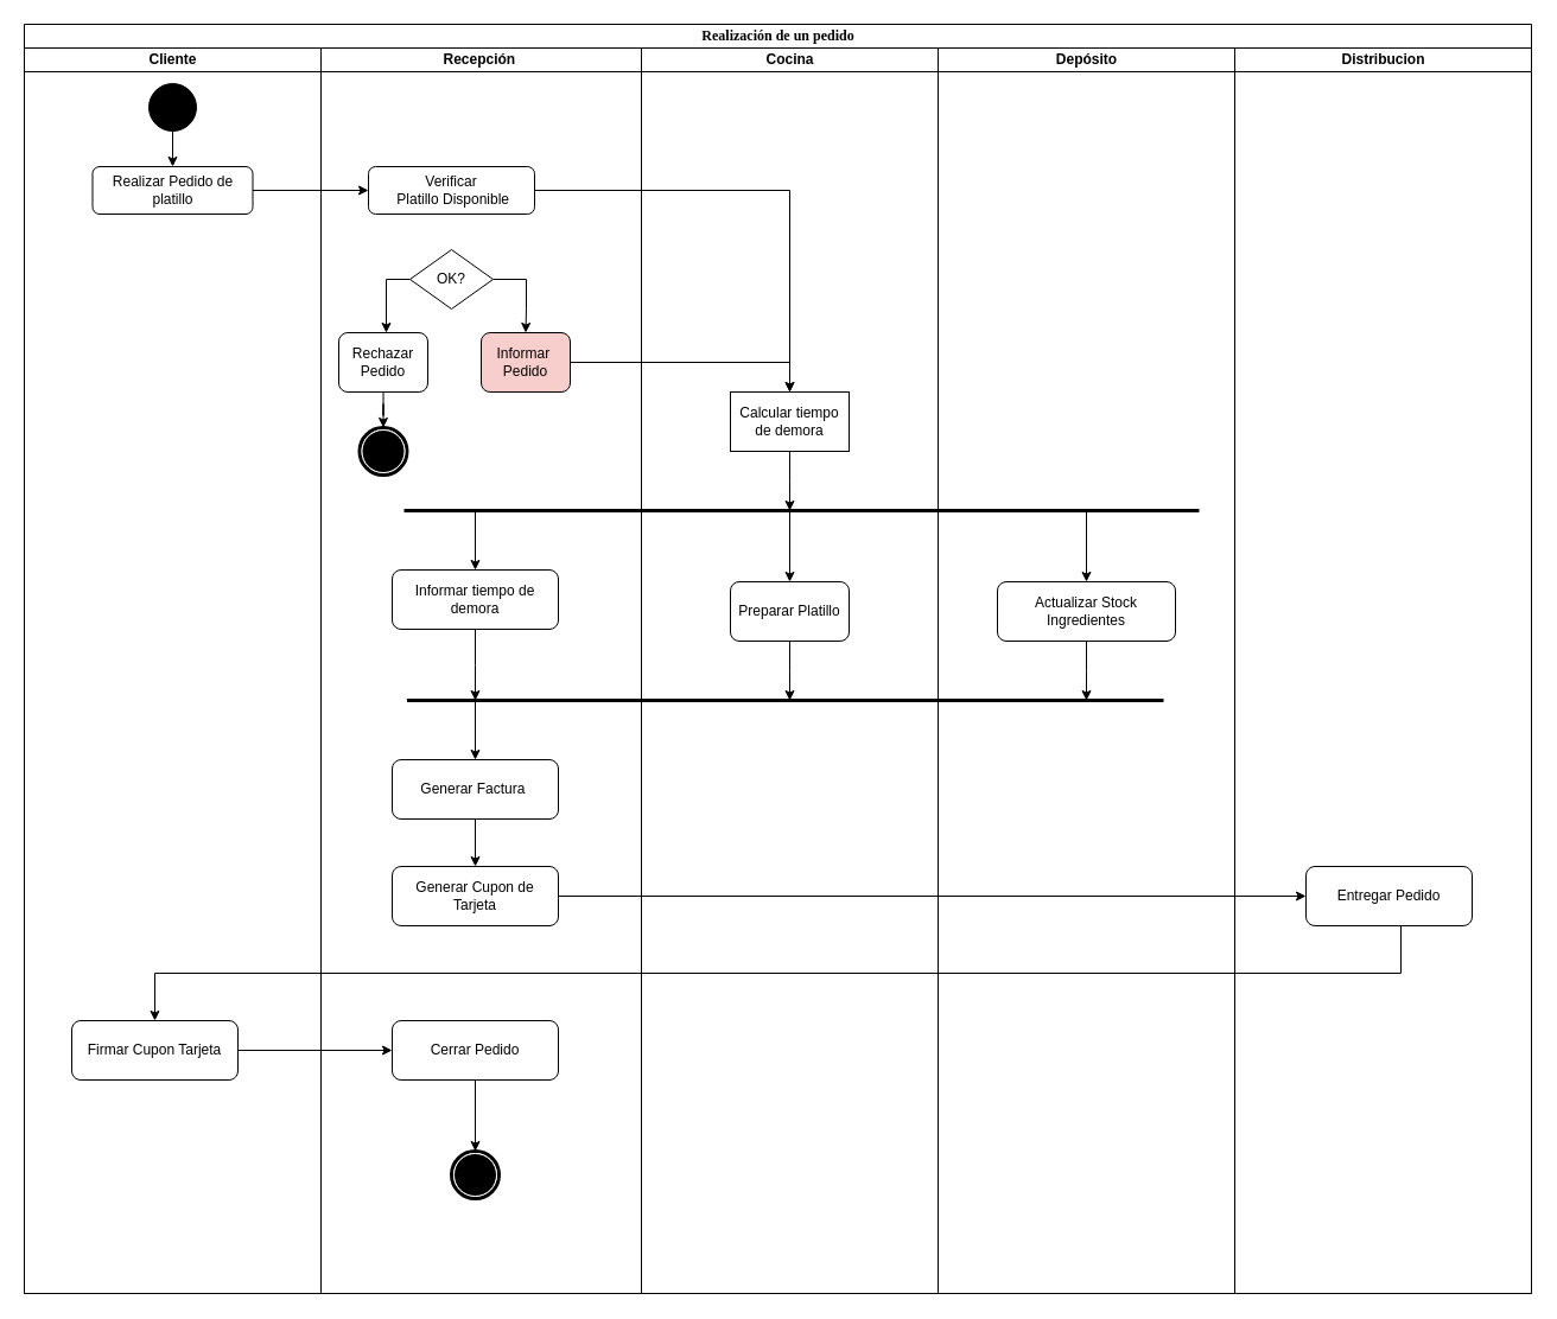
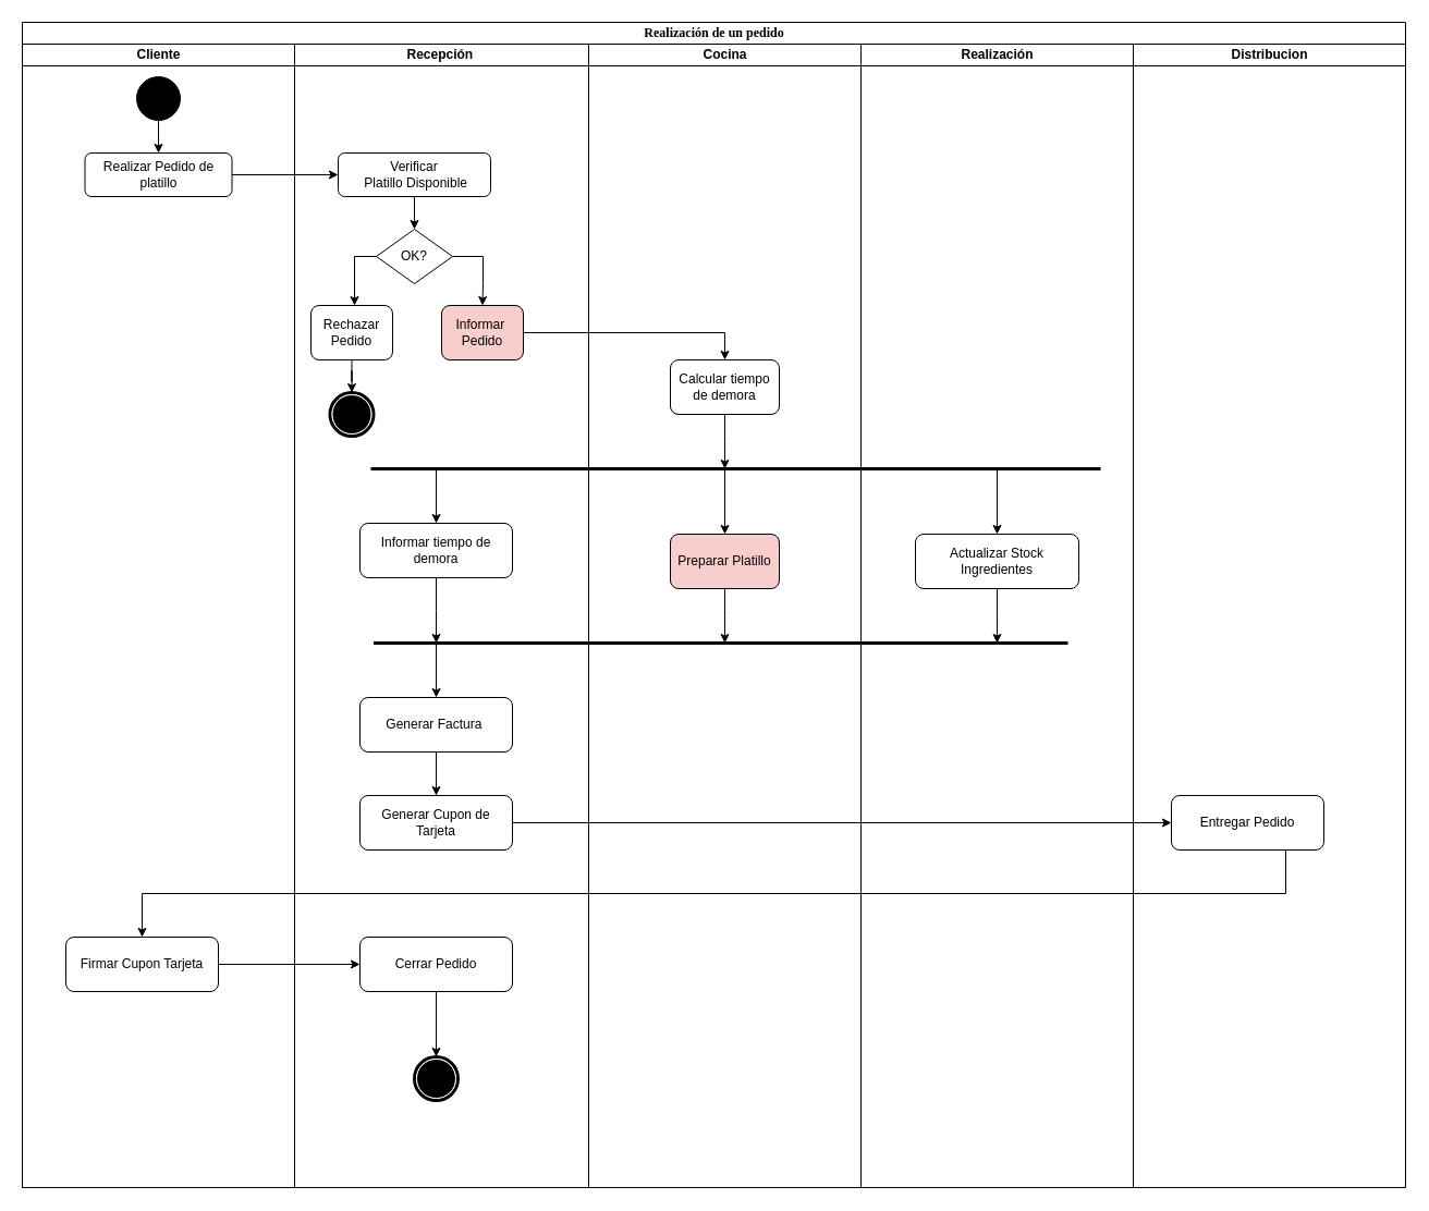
  <mxCell id="0" />
  <mxCell id="1" parent="0" />
  <mxCell id="2" value="Realización de un pedido" style="swimlane;html=1;childLayout=stackLayout;startSize=20;rounded=0;shadow=0;comic=0;labelBackgroundColor=none;strokeWidth=1;fontFamily=Verdana;fontSize=12;align=center;" parent="1" vertex="1"><mxGeometry x="20" y="20" width="1270" height="1070" as="geometry" /></mxCell>
  <mxCell id="3" value="Cliente" style="swimlane;html=1;startSize=20;" parent="2" vertex="1"><mxGeometry y="20" width="250" height="1050" as="geometry" /></mxCell>
  <mxCell id="4" style="edgeStyle=orthogonalEdgeStyle;rounded=0;orthogonalLoop=1;jettySize=auto;html=1;" edge="1" parent="3" source="6" target="7"><mxGeometry relative="1" as="geometry" /></mxCell>
  <mxCell id="5" value="Firmar Cupon Tarjeta" style="rounded=1;whiteSpace=wrap;html=1;" vertex="1" parent="3"><mxGeometry x="40" y="820" width="140" height="50" as="geometry" /></mxCell>
  <mxCell id="6" value="" style="ellipse;whiteSpace=wrap;html=1;rounded=0;shadow=0;comic=0;labelBackgroundColor=none;strokeWidth=1;fillColor=#000000;fontFamily=Verdana;fontSize=12;align=center;" vertex="1" parent="3"><mxGeometry x="105" y="30" width="40" height="40" as="geometry" /></mxCell>
  <mxCell id="7" value="Realizar Pedido de platillo" style="rounded=1;whiteSpace=wrap;html=1;" vertex="1" parent="3"><mxGeometry x="57.5" y="100" width="135" height="40" as="geometry" /></mxCell>
  <mxCell id="8" value="Recepción&amp;nbsp;" style="swimlane;html=1;startSize=20;" parent="2" vertex="1"><mxGeometry x="250" y="20" width="270" height="1050" as="geometry" /></mxCell>
  <mxCell id="9" value="" style="shape=mxgraph.bpmn.shape;html=1;verticalLabelPosition=bottom;labelBackgroundColor=#ffffff;verticalAlign=top;perimeter=ellipsePerimeter;outline=end;symbol=terminate;rounded=0;shadow=0;comic=0;strokeWidth=1;fontFamily=Verdana;fontSize=12;align=center;" vertex="1" parent="8"><mxGeometry x="32.5" y="320" width="40" height="40" as="geometry" /></mxCell>
  <mxCell id="10" style="edgeStyle=orthogonalEdgeStyle;rounded=0;orthogonalLoop=1;jettySize=auto;html=1;entryX=0.5;entryY=0;entryDx=0;entryDy=0;" edge="1" parent="8" source="11" target="9"><mxGeometry relative="1" as="geometry" /></mxCell>
  <mxCell id="11" value="Rechazar Pedido" style="rounded=1;whiteSpace=wrap;html=1;" vertex="1" parent="8"><mxGeometry x="15" y="240" width="75" height="50" as="geometry" /></mxCell>
  <mxCell id="12" style="edgeStyle=orthogonalEdgeStyle;rounded=0;orthogonalLoop=1;jettySize=auto;html=1;" edge="1" parent="8" source="15"><mxGeometry relative="1" as="geometry"><mxPoint x="55" y="240" as="targetPoint" /><Array as="points"><mxPoint x="55" y="195" /><mxPoint x="55" y="240" /></Array></mxGeometry></mxCell>
  <mxCell id="13" value="&lt;br&gt;" style="edgeLabel;html=1;align=center;verticalAlign=middle;resizable=0;points=[];" vertex="1" connectable="0" parent="12"><mxGeometry x="-0.434" y="4" relative="1" as="geometry"><mxPoint as="offset" /></mxGeometry></mxCell>
  <mxCell id="14" style="edgeStyle=orthogonalEdgeStyle;rounded=0;orthogonalLoop=1;jettySize=auto;html=1;entryX=0.5;entryY=0;entryDx=0;entryDy=0;" edge="1" parent="8" source="15" target="25"><mxGeometry relative="1" as="geometry"><Array as="points"><mxPoint x="173" y="195" /><mxPoint x="173" y="220" /></Array></mxGeometry></mxCell>
  <mxCell id="15" value="OK?" style="rhombus;whiteSpace=wrap;html=1;" vertex="1" parent="8"><mxGeometry x="75" y="170" width="70" height="50" as="geometry" /></mxCell>
- <mxCell id="16" style="edgeStyle=orthogonalEdgeStyle;rounded=0;orthogonalLoop=1;jettySize=auto;html=1;" edge="1" parent="8" source="17" target="28"><mxGeometry relative="1" as="geometry" /></mxCell>
+ <mxCell id="16" style="edgeStyle=orthogonalEdgeStyle;rounded=0;orthogonalLoop=1;jettySize=auto;html=1;" edge="1" parent="8" source="17" target="15"><mxGeometry relative="1" as="geometry" /></mxCell>
  <mxCell id="17" value="Verificar&lt;br&gt;&amp;nbsp;Platillo Disponible" style="rounded=1;whiteSpace=wrap;html=1;" vertex="1" parent="8"><mxGeometry x="40" y="100" width="140" height="40" as="geometry" /></mxCell>
  <mxCell id="18" style="edgeStyle=orthogonalEdgeStyle;rounded=0;orthogonalLoop=1;jettySize=auto;html=1;entryX=0.5;entryY=0;entryDx=0;entryDy=0;startArrow=none;startFill=0;endArrow=classic;endFill=1;strokeWidth=1;" edge="1" parent="8" source="21" target="22"><mxGeometry relative="1" as="geometry" /></mxCell>
  <mxCell id="19" style="edgeStyle=orthogonalEdgeStyle;rounded=0;orthogonalLoop=1;jettySize=auto;html=1;startArrow=none;startFill=0;endArrow=classic;endFill=1;strokeWidth=1;" edge="1" parent="8" source="20" target="24"><mxGeometry relative="1" as="geometry" /></mxCell>
  <mxCell id="20" value="Cerrar Pedido" style="rounded=1;whiteSpace=wrap;html=1;" vertex="1" parent="8"><mxGeometry x="60" y="820" width="140" height="50" as="geometry" /></mxCell>
  <mxCell id="21" value="Generar Factura&amp;nbsp;" style="rounded=1;whiteSpace=wrap;html=1;" vertex="1" parent="8"><mxGeometry x="60" y="600" width="140" height="50" as="geometry" /></mxCell>
  <mxCell id="22" value="Generar Cupon de Tarjeta" style="rounded=1;whiteSpace=wrap;html=1;" vertex="1" parent="8"><mxGeometry x="60" y="690" width="140" height="50" as="geometry" /></mxCell>
  <mxCell id="23" value="Informar tiempo de demora" style="rounded=1;whiteSpace=wrap;html=1;" vertex="1" parent="8"><mxGeometry x="60" y="440" width="140" height="50" as="geometry" /></mxCell>
  <mxCell id="24" value="" style="shape=mxgraph.bpmn.shape;html=1;verticalLabelPosition=bottom;labelBackgroundColor=#ffffff;verticalAlign=top;perimeter=ellipsePerimeter;outline=end;symbol=terminate;rounded=0;shadow=0;comic=0;strokeWidth=1;fontFamily=Verdana;fontSize=12;align=center;" parent="8" vertex="1"><mxGeometry x="110" y="930" width="40" height="40" as="geometry" /></mxCell>
  <mxCell id="25" value="Informar&amp;nbsp;&lt;br&gt;Pedido" style="rounded=1;whiteSpace=wrap;html=1;fillColor=#f8cecc;" vertex="1" parent="8"><mxGeometry x="135" y="240" width="75" height="50" as="geometry" /></mxCell>
  <mxCell id="26" value="" style="endArrow=none;html=1;strokeWidth=3;" edge="1" parent="8"><mxGeometry width="50" height="50" relative="1" as="geometry"><mxPoint x="72.5" y="550" as="sourcePoint" /><mxPoint x="710" y="550" as="targetPoint" /></mxGeometry></mxCell>
  <mxCell id="27" value="Cocina" style="swimlane;html=1;startSize=20;" parent="2" vertex="1"><mxGeometry x="520" y="20" width="250" height="1050" as="geometry" /></mxCell>
- <mxCell id="28" value="Calcular tiempo de demora" style="whiteSpace=wrap;html=1;rounded=0;" vertex="1" parent="27"><mxGeometry x="75" y="290" width="100" height="50" as="geometry" /></mxCell>
+ <mxCell id="28" value="Calcular tiempo de demora" style="rounded=1;whiteSpace=wrap;html=1;" vertex="1" parent="27"><mxGeometry x="75" y="290" width="100" height="50" as="geometry" /></mxCell>
  <mxCell id="29" value="" style="endArrow=none;html=1;strokeWidth=3;" edge="1" parent="27"><mxGeometry width="50" height="50" relative="1" as="geometry"><mxPoint x="-200" y="390" as="sourcePoint" /><mxPoint x="470" y="390" as="targetPoint" /></mxGeometry></mxCell>
- <mxCell id="30" value="Preparar Platillo" style="rounded=1;whiteSpace=wrap;html=1;" vertex="1" parent="27"><mxGeometry x="75" y="450" width="100" height="50" as="geometry" /></mxCell>
- <mxCell id="31" value="Depósito" style="swimlane;html=1;startSize=20;" vertex="1" parent="2"><mxGeometry x="770" y="20" width="250" height="1050" as="geometry" /></mxCell>
+ <mxCell id="30" value="Preparar Platillo" style="rounded=1;whiteSpace=wrap;html=1;fillColor=#f8cecc;" vertex="1" parent="27"><mxGeometry x="75" y="450" width="100" height="50" as="geometry" /></mxCell>
+ <mxCell id="31" value="Realización" style="swimlane;html=1;startSize=20;" vertex="1" parent="2"><mxGeometry x="770" y="20" width="250" height="1050" as="geometry" /></mxCell>
  <mxCell id="32" value="Actualizar Stock Ingredientes" style="rounded=1;whiteSpace=wrap;html=1;" vertex="1" parent="31"><mxGeometry x="50" y="450" width="150" height="50" as="geometry" /></mxCell>
  <mxCell id="33" value="" style="endArrow=classic;html=1;exitX=1;exitY=0.5;exitDx=0;exitDy=0;entryX=0;entryY=0.5;entryDx=0;entryDy=0;" edge="1" parent="2" source="7" target="17"><mxGeometry width="50" height="50" relative="1" as="geometry"><mxPoint x="310" y="310" as="sourcePoint" /><mxPoint x="360" y="260" as="targetPoint" /></mxGeometry></mxCell>
  <mxCell id="34" value="Distribucion" style="swimlane;html=1;startSize=20;" vertex="1" parent="2"><mxGeometry x="1020" y="20" width="250" height="1050" as="geometry" /></mxCell>
- <mxCell id="35" value="Entregar Pedido" style="rounded=1;whiteSpace=wrap;html=1;" vertex="1" parent="34"><mxGeometry x="60" y="690" width="140" height="50" as="geometry" /></mxCell>
+ <mxCell id="35" value="Entregar Pedido" style="rounded=1;whiteSpace=wrap;html=1;" vertex="1" parent="34"><mxGeometry x="35" y="690" width="140" height="50" as="geometry" /></mxCell>
  <mxCell id="36" style="edgeStyle=orthogonalEdgeStyle;rounded=0;orthogonalLoop=1;jettySize=auto;html=1;startArrow=none;startFill=0;endArrow=classic;endFill=1;strokeWidth=1;entryX=0.5;entryY=0;entryDx=0;entryDy=0;" edge="1" parent="2" source="25" target="28"><mxGeometry relative="1" as="geometry"><mxPoint x="650" y="320" as="targetPoint" /></mxGeometry></mxCell>
  <mxCell id="37" style="edgeStyle=orthogonalEdgeStyle;rounded=0;orthogonalLoop=1;jettySize=auto;html=1;entryX=0;entryY=0.5;entryDx=0;entryDy=0;startArrow=none;startFill=0;endArrow=classic;endFill=1;strokeWidth=1;" edge="1" parent="2" source="22" target="35"><mxGeometry relative="1" as="geometry" /></mxCell>
  <mxCell id="38" style="edgeStyle=orthogonalEdgeStyle;rounded=0;orthogonalLoop=1;jettySize=auto;html=1;entryX=0.5;entryY=0;entryDx=0;entryDy=0;startArrow=none;startFill=0;endArrow=classic;endFill=1;strokeWidth=1;" edge="1" parent="2" source="35" target="5"><mxGeometry relative="1" as="geometry"><Array as="points"><mxPoint x="1160" y="800" /><mxPoint x="110" y="800" /></Array></mxGeometry></mxCell>
  <mxCell id="39" style="edgeStyle=orthogonalEdgeStyle;rounded=0;orthogonalLoop=1;jettySize=auto;html=1;entryX=0;entryY=0.5;entryDx=0;entryDy=0;startArrow=none;startFill=0;endArrow=classic;endFill=1;strokeWidth=1;" edge="1" parent="2" source="5" target="20"><mxGeometry relative="1" as="geometry" /></mxCell>
  <mxCell id="40" style="edgeStyle=orthogonalEdgeStyle;rounded=0;orthogonalLoop=1;jettySize=auto;html=1;startArrow=none;startFill=0;endArrow=classic;endFill=1;strokeWidth=1;" edge="1" parent="1" source="28"><mxGeometry relative="1" as="geometry"><mxPoint x="665" y="430" as="targetPoint" /></mxGeometry></mxCell>
  <mxCell id="41" style="edgeStyle=orthogonalEdgeStyle;rounded=0;orthogonalLoop=1;jettySize=auto;html=1;startArrow=none;startFill=0;endArrow=classic;endFill=1;strokeWidth=1;entryX=0.5;entryY=0;entryDx=0;entryDy=0;" edge="1" parent="1" target="30"><mxGeometry relative="1" as="geometry"><mxPoint x="675" y="440" as="targetPoint" /><mxPoint x="660" y="430" as="sourcePoint" /><Array as="points"><mxPoint x="665" y="430" /></Array></mxGeometry></mxCell>
  <mxCell id="42" style="edgeStyle=orthogonalEdgeStyle;rounded=0;orthogonalLoop=1;jettySize=auto;html=1;startArrow=classic;startFill=1;endArrow=none;endFill=0;strokeWidth=1;" edge="1" parent="1" source="23"><mxGeometry relative="1" as="geometry"><mxPoint x="400" y="430" as="targetPoint" /></mxGeometry></mxCell>
  <mxCell id="43" style="edgeStyle=orthogonalEdgeStyle;rounded=0;orthogonalLoop=1;jettySize=auto;html=1;startArrow=classic;startFill=1;endArrow=none;endFill=0;strokeWidth=1;" edge="1" parent="1" source="32"><mxGeometry relative="1" as="geometry"><mxPoint x="915" y="430" as="targetPoint" /></mxGeometry></mxCell>
  <mxCell id="44" style="edgeStyle=orthogonalEdgeStyle;rounded=0;orthogonalLoop=1;jettySize=auto;html=1;startArrow=none;startFill=0;endArrow=classic;endFill=1;strokeWidth=1;" edge="1" parent="1" source="30"><mxGeometry relative="1" as="geometry"><mxPoint x="665" y="590" as="targetPoint" /></mxGeometry></mxCell>
  <mxCell id="45" style="edgeStyle=orthogonalEdgeStyle;rounded=0;orthogonalLoop=1;jettySize=auto;html=1;startArrow=none;startFill=0;endArrow=classic;endFill=1;strokeWidth=1;" edge="1" parent="1" source="23"><mxGeometry relative="1" as="geometry"><mxPoint x="400" y="590" as="targetPoint" /></mxGeometry></mxCell>
  <mxCell id="46" style="edgeStyle=orthogonalEdgeStyle;rounded=0;orthogonalLoop=1;jettySize=auto;html=1;startArrow=classic;startFill=1;endArrow=none;endFill=0;strokeWidth=1;" edge="1" parent="1" source="21"><mxGeometry relative="1" as="geometry"><mxPoint x="400" y="590" as="targetPoint" /></mxGeometry></mxCell>
  <mxCell id="47" style="edgeStyle=orthogonalEdgeStyle;rounded=0;orthogonalLoop=1;jettySize=auto;html=1;startArrow=none;startFill=0;endArrow=classic;endFill=1;strokeWidth=1;" edge="1" parent="1" source="32"><mxGeometry relative="1" as="geometry"><mxPoint x="915" y="590" as="targetPoint" /></mxGeometry></mxCell>
